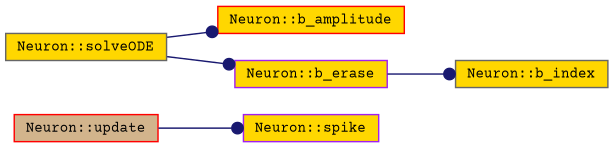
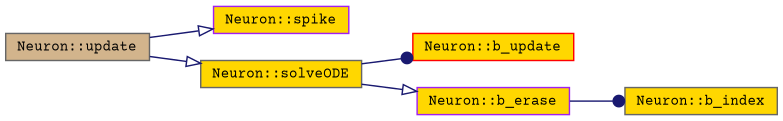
  digraph {
    fontname="Courier Prime"
    rankdir=LR
    node [color=red fillcolor=gold fontname="Courier Prime" fontsize=10 shape=record style=filled]
    edge [arrowhead=dot color=midnightblue fontname="Courier Prime" fontsize=10 labelfontname=Helvetica labelfontsize=10 style=solid]
-   n1 [fillcolor=tan fontcolor=black height=0.2 label="Neuron::update" width=0.4]
+   n1 [color=gray40 fillcolor=tan fontcolor=black height=0.2 label="Neuron::update" width=0.4]
    n2 [color=purple height=0.2 label="Neuron::spike" width=0.4]
    n3 [color=gray40 height=0.2 label="Neuron::solveODE" width=0.4]
-   n4 [height=0.2 label="Neuron::b_amplitude" width=0.4]
+   n4 [height=0.2 label="Neuron::b_update" width=0.4]
    n5 [color=purple height=0.2 label="Neuron::b_erase" width=0.4]
    n6 [color=gray40 height=0.2 label="Neuron::b_index" width=0.4]
-   n1 -> n2
+   n1 -> n2 [arrowhead=onormal]
+   n1 -> n3 [arrowhead=onormal]
    n3 -> n4
-   n3 -> n5
+   n3 -> n5 [arrowhead=onormal]
    n5 -> n6
  }
